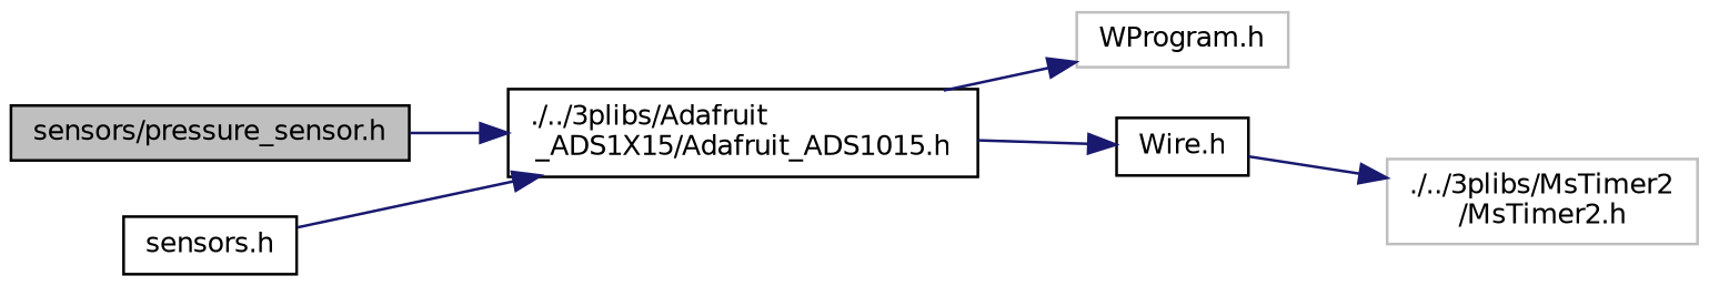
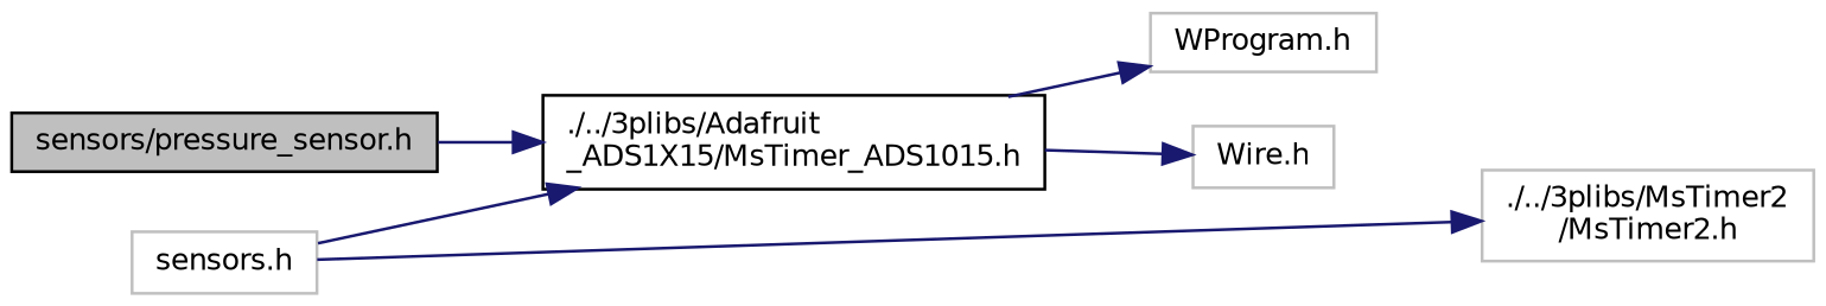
  digraph {
    rankdir=LR
    node [color=black fillcolor=white fontname=Helvetica fontsize=10 shape=record style=filled]
    edge [color=midnightblue fontname=Helvetica fontsize=10 labelfontname=Helvetica labelfontsize=10 style=solid]
    n1 [fillcolor=grey75 fontcolor=black height=0.2 label="sensors/pressure_sensor.h" width=0.4]
-   n2 [height=0.2 label="./../3plibs/Adafruit\l_ADS1X15/Adafruit_ADS1015.h" width=0.4]
-   n3 [height=0.2 label="sensors.h" width=0.4]
+   n2 [height=0.2 label="./../3plibs/Adafruit\l_ADS1X15/MsTimer_ADS1015.h" width=0.4]
+   n3 [color=grey75 height=0.2 label="sensors.h" width=0.4]
    n4 [color=grey75 height=0.2 label="./../3plibs/MsTimer2\l/MsTimer2.h" width=0.4]
    n5 [color=grey75 height=0.2 label="WProgram.h" width=0.4]
-   n6 [height=0.2 label="Wire.h" width=0.4]
+   n6 [color=grey75 height=0.2 label="Wire.h" width=0.4]
    n1 -> n2
    n2 -> n5
    n2 -> n6
    n3 -> n2
-   n6 -> n4
+   n3 -> n4
  }
